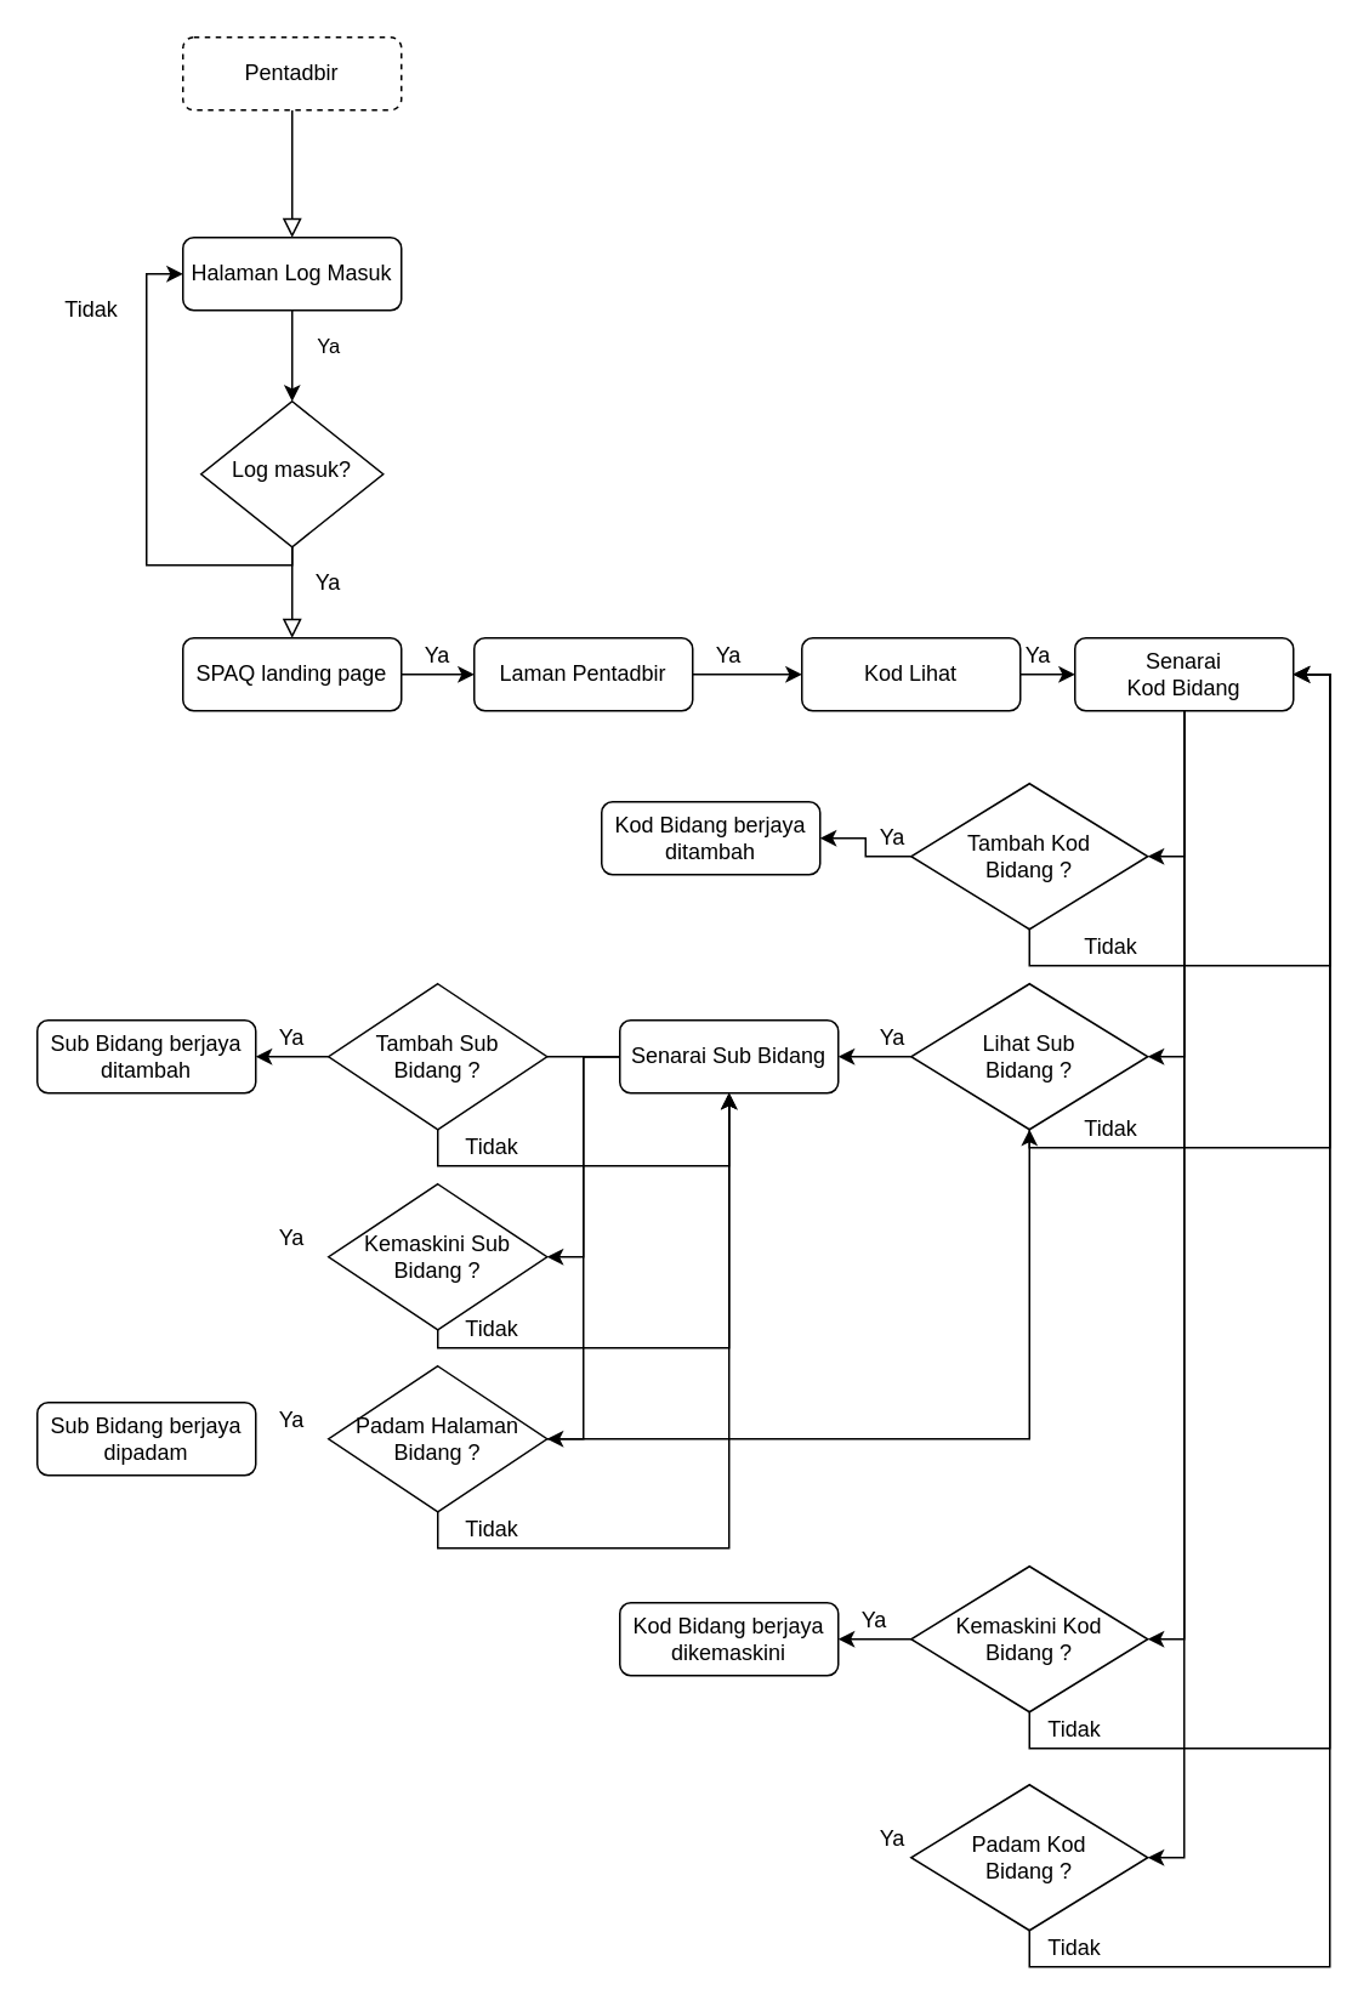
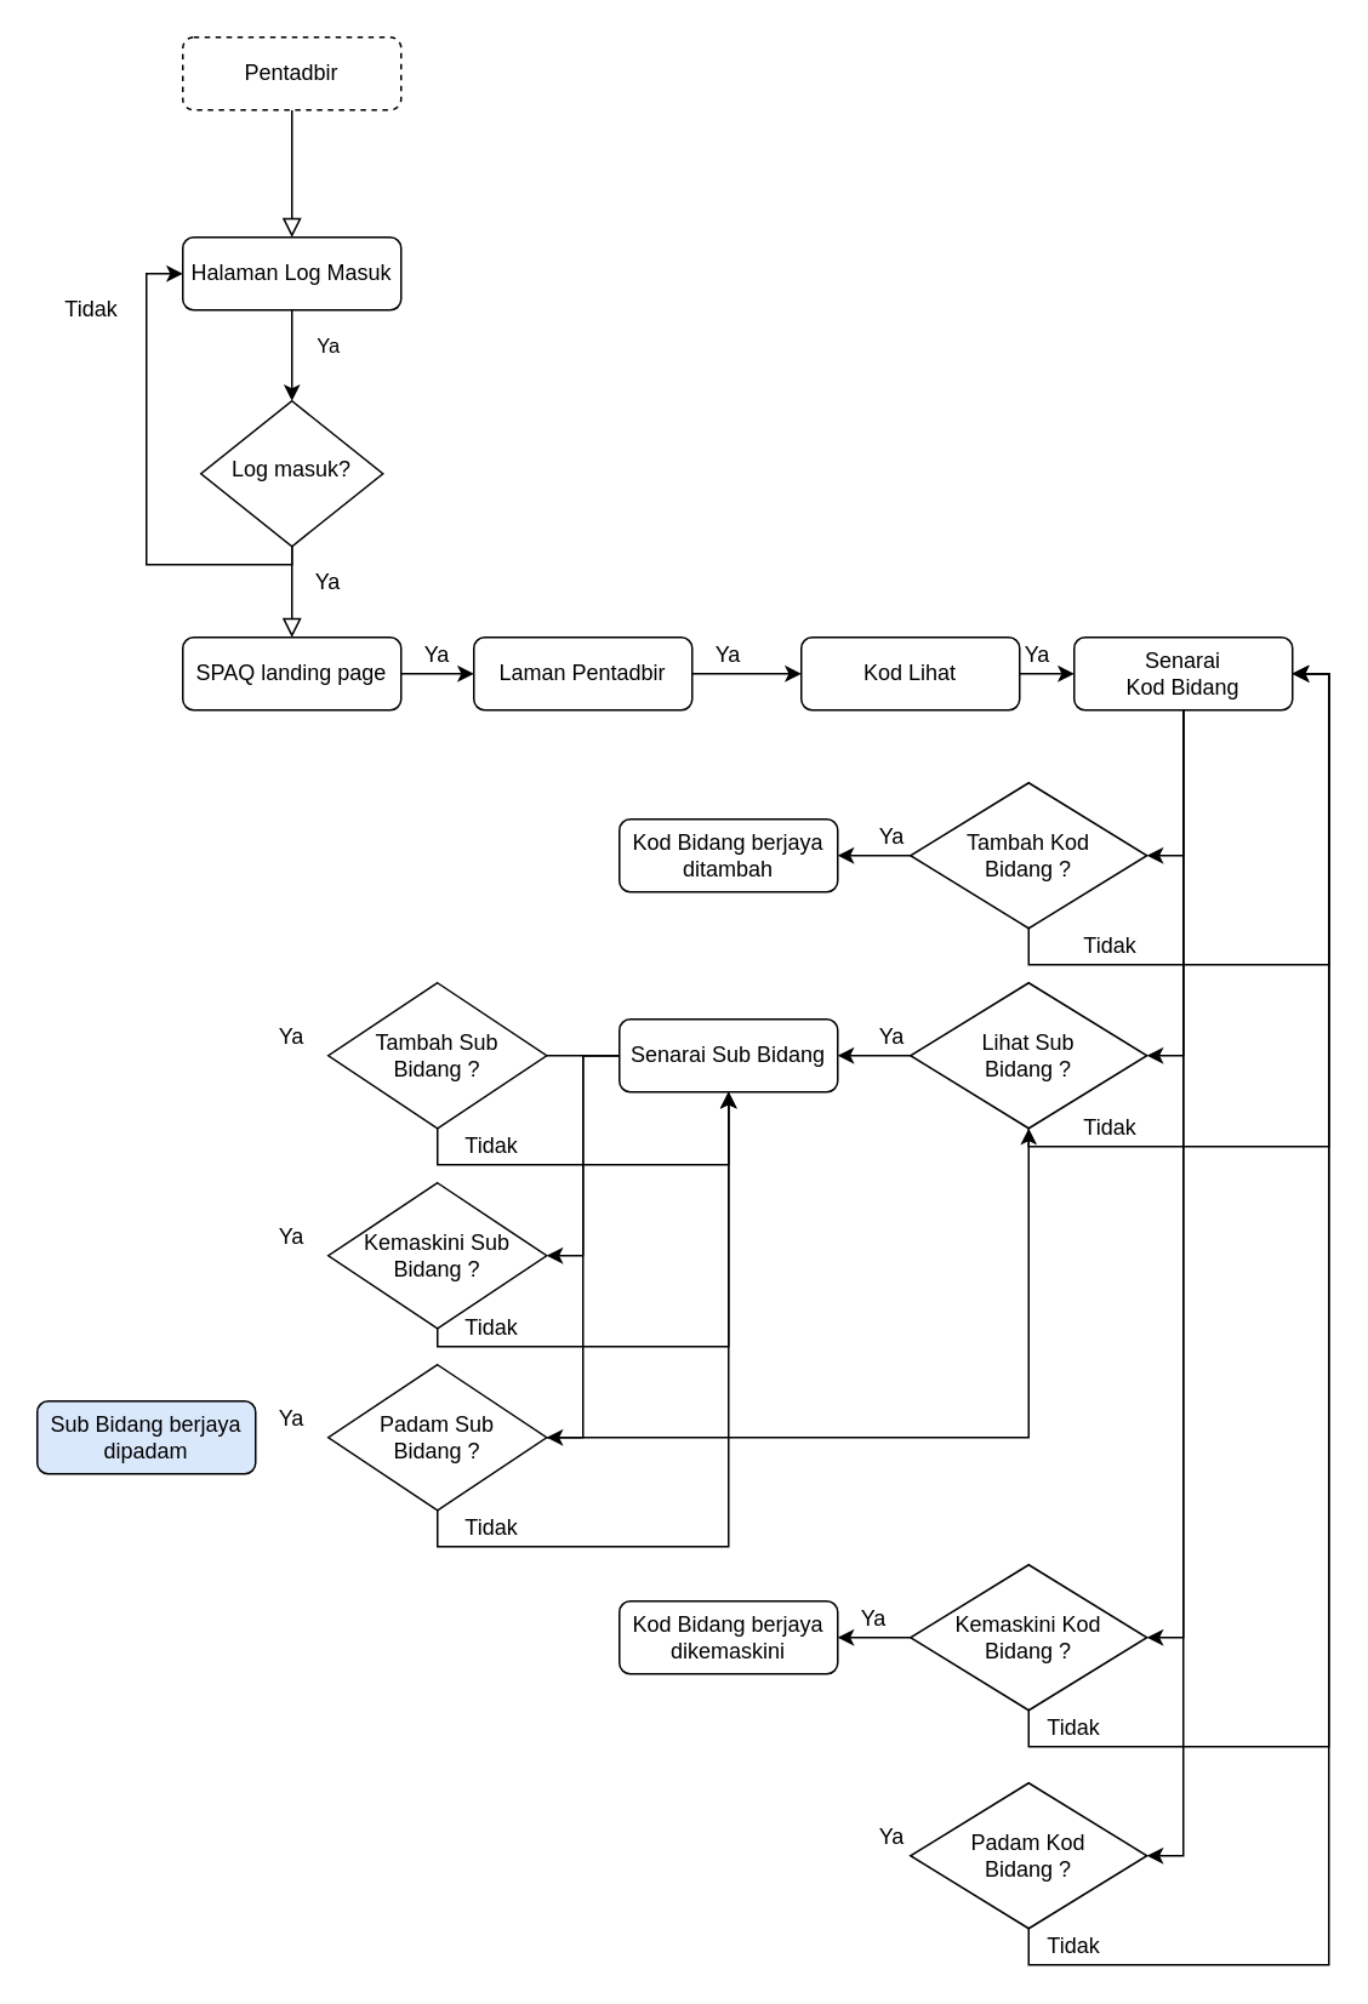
  <mxCell id="0" />
  <mxCell id="1" parent="0" />
  <mxCell id="2" value="" style="rounded=0;html=1;jettySize=auto;orthogonalLoop=1;fontSize=11;endArrow=block;endFill=0;endSize=8;strokeWidth=1;shadow=0;labelBackgroundColor=none;edgeStyle=orthogonalEdgeStyle;" parent="1" source="3" edge="1"><mxGeometry relative="1" as="geometry"><mxPoint x="160" y="130" as="targetPoint" /><Array as="points"><mxPoint x="160" y="90" /><mxPoint x="160" y="90" /></Array></mxGeometry></mxCell>
  <mxCell id="3" value="Pentadbir" style="rounded=1;whiteSpace=wrap;html=1;fontSize=12;glass=0;strokeWidth=1;shadow=0;dashed=1;" parent="1" vertex="1"><mxGeometry x="100" y="20" width="120" height="40" as="geometry" /></mxCell>
  <mxCell id="4" value="Ya" style="rounded=0;html=1;jettySize=auto;orthogonalLoop=1;fontSize=11;endArrow=block;endFill=0;endSize=8;strokeWidth=1;shadow=0;labelBackgroundColor=none;edgeStyle=orthogonalEdgeStyle;" parent="1" source="6" edge="1"><mxGeometry x="-1" y="112" relative="1" as="geometry"><mxPoint x="-92" y="-110" as="offset" /><mxPoint x="160" y="350" as="targetPoint" /></mxGeometry></mxCell>
  <mxCell id="5" style="edgeStyle=orthogonalEdgeStyle;rounded=0;orthogonalLoop=1;jettySize=auto;html=1;entryX=0;entryY=0.5;entryDx=0;entryDy=0;" parent="1" source="6" target="12" edge="1"><mxGeometry relative="1" as="geometry"><Array as="points"><mxPoint x="160" y="310" /><mxPoint x="80" y="310" /><mxPoint x="80" y="150" /></Array></mxGeometry></mxCell>
  <mxCell id="6" value="Log masuk?" style="rhombus;whiteSpace=wrap;html=1;shadow=0;fontFamily=Helvetica;fontSize=12;align=center;strokeWidth=1;spacing=6;spacingTop=-4;" parent="1" vertex="1"><mxGeometry x="110" y="220" width="100" height="80" as="geometry" /></mxCell>
  <mxCell id="7" style="edgeStyle=orthogonalEdgeStyle;rounded=0;orthogonalLoop=1;jettySize=auto;html=1;entryX=0;entryY=0.5;entryDx=0;entryDy=0;" parent="1" source="8" target="10" edge="1"><mxGeometry relative="1" as="geometry" /></mxCell>
  <mxCell id="8" value="SPAQ landing page" style="rounded=1;whiteSpace=wrap;html=1;fontSize=12;glass=0;strokeWidth=1;shadow=0;" parent="1" vertex="1"><mxGeometry x="100" y="350" width="120" height="40" as="geometry" /></mxCell>
  <mxCell id="9" style="edgeStyle=orthogonalEdgeStyle;rounded=0;orthogonalLoop=1;jettySize=auto;html=1;entryX=0;entryY=0.5;entryDx=0;entryDy=0;" parent="1" source="10" target="16" edge="1"><mxGeometry relative="1" as="geometry" /></mxCell>
  <mxCell id="10" value="Laman Pentadbir" style="rounded=1;whiteSpace=wrap;html=1;fontSize=12;glass=0;strokeWidth=1;shadow=0;" parent="1" vertex="1"><mxGeometry x="260" y="350" width="120" height="40" as="geometry" /></mxCell>
  <mxCell id="11" style="edgeStyle=orthogonalEdgeStyle;rounded=0;orthogonalLoop=1;jettySize=auto;html=1;entryX=0.5;entryY=0;entryDx=0;entryDy=0;" parent="1" source="12" target="6" edge="1"><mxGeometry relative="1" as="geometry" /></mxCell>
  <mxCell id="12" value="Halaman Log Masuk" style="rounded=1;whiteSpace=wrap;html=1;fontSize=12;glass=0;strokeWidth=1;shadow=0;strokeColor=#000000;" parent="1" vertex="1"><mxGeometry x="100" y="130" width="120" height="40" as="geometry" /></mxCell>
  <mxCell id="13" value="Tidak" style="text;html=1;strokeColor=none;fillColor=none;align=center;verticalAlign=middle;whiteSpace=wrap;rounded=0;" parent="1" vertex="1"><mxGeometry x="30" y="160" width="40" height="20" as="geometry" /></mxCell>
  <mxCell id="14" value="Ya" style="text;html=1;strokeColor=none;fillColor=none;align=center;verticalAlign=middle;whiteSpace=wrap;rounded=0;" parent="1" vertex="1"><mxGeometry x="160" y="310" width="40" height="20" as="geometry" /></mxCell>
  <mxCell id="15" value="" style="edgeStyle=orthogonalEdgeStyle;rounded=0;orthogonalLoop=1;jettySize=auto;html=1;" parent="1" source="16" edge="1"><mxGeometry relative="1" as="geometry"><mxPoint x="590" y="370" as="targetPoint" /></mxGeometry></mxCell>
  <mxCell id="16" value="Kod Lihat" style="rounded=1;whiteSpace=wrap;html=1;fontSize=12;glass=0;strokeWidth=1;shadow=0;" parent="1" vertex="1"><mxGeometry x="440" y="350" width="120" height="40" as="geometry" /></mxCell>
  <mxCell id="17" style="edgeStyle=orthogonalEdgeStyle;rounded=0;orthogonalLoop=1;jettySize=auto;html=1;entryX=1;entryY=0.5;entryDx=0;entryDy=0;" parent="1" source="19" target="20" edge="1"><mxGeometry relative="1" as="geometry" /></mxCell>
  <mxCell id="18" style="edgeStyle=orthogonalEdgeStyle;rounded=0;orthogonalLoop=1;jettySize=auto;html=1;entryX=1;entryY=0.5;entryDx=0;entryDy=0;exitX=0.5;exitY=1;exitDx=0;exitDy=0;" parent="1" source="19" target="32" edge="1"><mxGeometry relative="1" as="geometry" /></mxCell>
  <mxCell id="19" value="Tambah Kod &lt;br&gt;Bidang ?" style="rhombus;whiteSpace=wrap;html=1;" parent="1" vertex="1"><mxGeometry x="500" y="430" width="130" height="80" as="geometry" /></mxCell>
- <mxCell id="20" value="Kod Bidang berjaya&lt;br&gt;ditambah" style="rounded=1;whiteSpace=wrap;html=1;strokeColor=#000000;" parent="1" vertex="1"><mxGeometry x="330" y="440" width="120" height="40" as="geometry" /></mxCell>
+ <mxCell id="20" value="Kod Bidang berjaya&lt;br&gt;ditambah" style="rounded=1;whiteSpace=wrap;html=1;strokeColor=#000000;" parent="1" vertex="1"><mxGeometry x="340" y="450" width="120" height="40" as="geometry" /></mxCell>
  <mxCell id="21" style="edgeStyle=orthogonalEdgeStyle;rounded=0;orthogonalLoop=1;jettySize=auto;html=1;entryX=1;entryY=0.5;entryDx=0;entryDy=0;" parent="1" source="23" target="27" edge="1"><mxGeometry relative="1" as="geometry" /></mxCell>
  <mxCell id="22" style="edgeStyle=orthogonalEdgeStyle;rounded=0;orthogonalLoop=1;jettySize=auto;html=1;entryX=1;entryY=0.5;entryDx=0;entryDy=0;exitX=0.5;exitY=1;exitDx=0;exitDy=0;" parent="1" source="23" target="32" edge="1"><mxGeometry relative="1" as="geometry"><mxPoint x="730" y="530" as="targetPoint" /><Array as="points"><mxPoint x="565" y="630" /><mxPoint x="730" y="630" /><mxPoint x="730" y="370" /></Array></mxGeometry></mxCell>
  <mxCell id="23" value="Lihat Sub&lt;br&gt;Bidang ?" style="rhombus;whiteSpace=wrap;html=1;" parent="1" vertex="1"><mxGeometry x="500" y="540" width="130" height="80" as="geometry" /></mxCell>
  <mxCell id="24" style="edgeStyle=orthogonalEdgeStyle;rounded=0;orthogonalLoop=1;jettySize=auto;html=1;entryX=1;entryY=0.5;entryDx=0;entryDy=0;endArrow=none;" parent="1" source="27" target="35" edge="1"><mxGeometry relative="1" as="geometry" /></mxCell>
  <mxCell id="25" style="edgeStyle=orthogonalEdgeStyle;rounded=0;orthogonalLoop=1;jettySize=auto;html=1;entryX=1;entryY=0.5;entryDx=0;entryDy=0;" parent="1" source="27" target="38" edge="1"><mxGeometry relative="1" as="geometry" /></mxCell>
  <mxCell id="26" style="edgeStyle=orthogonalEdgeStyle;rounded=0;orthogonalLoop=1;jettySize=auto;html=1;entryX=1;entryY=0.5;entryDx=0;entryDy=0;" parent="1" source="27" target="41" edge="1"><mxGeometry relative="1" as="geometry" /></mxCell>
  <mxCell id="27" value="Senarai Sub Bidang" style="rounded=1;whiteSpace=wrap;html=1;strokeColor=#000000;" parent="1" vertex="1"><mxGeometry x="340" y="560" width="120" height="40" as="geometry" /></mxCell>
  <mxCell id="28" style="edgeStyle=orthogonalEdgeStyle;rounded=0;orthogonalLoop=1;jettySize=auto;html=1;entryX=1;entryY=0.5;entryDx=0;entryDy=0;" parent="1" source="32" target="19" edge="1"><mxGeometry relative="1" as="geometry" /></mxCell>
  <mxCell id="29" style="edgeStyle=orthogonalEdgeStyle;rounded=0;orthogonalLoop=1;jettySize=auto;html=1;entryX=1;entryY=0.5;entryDx=0;entryDy=0;" parent="1" source="32" target="23" edge="1"><mxGeometry relative="1" as="geometry" /></mxCell>
  <mxCell id="30" style="edgeStyle=orthogonalEdgeStyle;rounded=0;orthogonalLoop=1;jettySize=auto;html=1;entryX=1;entryY=0.5;entryDx=0;entryDy=0;" parent="1" source="32" target="45" edge="1"><mxGeometry relative="1" as="geometry" /></mxCell>
  <mxCell id="31" style="edgeStyle=orthogonalEdgeStyle;rounded=0;orthogonalLoop=1;jettySize=auto;html=1;entryX=1;entryY=0.5;entryDx=0;entryDy=0;" parent="1" source="32" target="47" edge="1"><mxGeometry relative="1" as="geometry" /></mxCell>
  <mxCell id="32" value="Senarai&lt;br&gt;Kod Bidang" style="rounded=1;whiteSpace=wrap;html=1;fontSize=12;glass=0;strokeWidth=1;shadow=0;" parent="1" vertex="1"><mxGeometry x="590" y="350" width="120" height="40" as="geometry" /></mxCell>
- <mxCell id="33" style="edgeStyle=orthogonalEdgeStyle;rounded=0;orthogonalLoop=1;jettySize=auto;html=1;entryX=1;entryY=0.5;entryDx=0;entryDy=0;" parent="1" source="35" target="36" edge="1"><mxGeometry relative="1" as="geometry" /></mxCell>
  <mxCell id="34" style="edgeStyle=orthogonalEdgeStyle;rounded=0;orthogonalLoop=1;jettySize=auto;html=1;exitX=0.5;exitY=1;exitDx=0;exitDy=0;" parent="1" source="35" edge="1"><mxGeometry relative="1" as="geometry"><mxPoint x="400" y="600" as="targetPoint" /><Array as="points"><mxPoint x="240" y="640" /><mxPoint x="400" y="640" /></Array></mxGeometry></mxCell>
  <mxCell id="35" value="Tambah Sub&lt;br&gt;Bidang ?" style="rhombus;whiteSpace=wrap;html=1;" parent="1" vertex="1"><mxGeometry x="180" y="540" width="120" height="80" as="geometry" /></mxCell>
- <mxCell id="36" value="Sub Bidang berjaya&lt;br&gt;ditambah" style="rounded=1;whiteSpace=wrap;html=1;strokeColor=#000000;" parent="1" vertex="1"><mxGeometry x="20" y="560" width="120" height="40" as="geometry" /></mxCell>
  <mxCell id="37" style="edgeStyle=orthogonalEdgeStyle;rounded=0;orthogonalLoop=1;jettySize=auto;html=1;entryX=0.5;entryY=1;entryDx=0;entryDy=0;exitX=0.5;exitY=1;exitDx=0;exitDy=0;" parent="1" source="38" target="27" edge="1"><mxGeometry relative="1" as="geometry"><Array as="points"><mxPoint x="240" y="740" /><mxPoint x="400" y="740" /></Array></mxGeometry></mxCell>
  <mxCell id="38" value="Kemaskini Sub&lt;br&gt;Bidang ?" style="rhombus;whiteSpace=wrap;html=1;" parent="1" vertex="1"><mxGeometry x="180" y="650" width="120" height="80" as="geometry" /></mxCell>
  <mxCell id="39" style="edgeStyle=orthogonalEdgeStyle;rounded=0;orthogonalLoop=1;jettySize=auto;html=1;" parent="1" source="41" target="23" edge="1"><mxGeometry relative="1" as="geometry" /></mxCell>
  <mxCell id="40" style="edgeStyle=orthogonalEdgeStyle;rounded=0;orthogonalLoop=1;jettySize=auto;html=1;exitX=0.5;exitY=1;exitDx=0;exitDy=0;entryX=0.5;entryY=1;entryDx=0;entryDy=0;" parent="1" source="41" target="27" edge="1"><mxGeometry relative="1" as="geometry"><mxPoint x="430" y="600" as="targetPoint" /></mxGeometry></mxCell>
- <mxCell id="41" value="Padam Halaman&lt;br&gt;Bidang ?" style="rhombus;whiteSpace=wrap;html=1;" parent="1" vertex="1"><mxGeometry x="180" y="750" width="120" height="80" as="geometry" /></mxCell>
- <mxCell id="42" value="Sub Bidang berjaya&lt;br&gt;dipadam" style="rounded=1;whiteSpace=wrap;html=1;strokeColor=#000000;" parent="1" vertex="1"><mxGeometry x="20" y="770" width="120" height="40" as="geometry" /></mxCell>
+ <mxCell id="41" value="Padam Sub&lt;br&gt;Bidang ?" style="rhombus;whiteSpace=wrap;html=1;" parent="1" vertex="1"><mxGeometry x="180" y="750" width="120" height="80" as="geometry" /></mxCell>
+ <mxCell id="42" value="Sub Bidang berjaya&lt;br&gt;dipadam" style="rounded=1;whiteSpace=wrap;html=1;strokeColor=#000000;fillColor=#dae8fc;" parent="1" vertex="1"><mxGeometry x="20" y="770" width="120" height="40" as="geometry" /></mxCell>
  <mxCell id="43" style="edgeStyle=orthogonalEdgeStyle;rounded=0;orthogonalLoop=1;jettySize=auto;html=1;entryX=1;entryY=0.5;entryDx=0;entryDy=0;" parent="1" source="45" target="48" edge="1"><mxGeometry relative="1" as="geometry" /></mxCell>
  <mxCell id="44" style="edgeStyle=orthogonalEdgeStyle;rounded=0;orthogonalLoop=1;jettySize=auto;html=1;entryX=1;entryY=0.5;entryDx=0;entryDy=0;exitX=0.5;exitY=1;exitDx=0;exitDy=0;" parent="1" source="45" target="32" edge="1"><mxGeometry relative="1" as="geometry" /></mxCell>
  <mxCell id="45" value="Kemaskini Kod&lt;br&gt;Bidang ?" style="rhombus;whiteSpace=wrap;html=1;" parent="1" vertex="1"><mxGeometry x="500" y="860" width="130" height="80" as="geometry" /></mxCell>
  <mxCell id="46" style="edgeStyle=orthogonalEdgeStyle;rounded=0;orthogonalLoop=1;jettySize=auto;html=1;entryX=1;entryY=0.5;entryDx=0;entryDy=0;exitX=0.5;exitY=1;exitDx=0;exitDy=0;" parent="1" source="47" target="32" edge="1"><mxGeometry relative="1" as="geometry" /></mxCell>
  <mxCell id="47" value="Padam Kod&lt;br&gt;Bidang ?" style="rhombus;whiteSpace=wrap;html=1;" parent="1" vertex="1"><mxGeometry x="500" y="980" width="130" height="80" as="geometry" /></mxCell>
  <mxCell id="48" value="Kod Bidang berjaya&lt;br&gt;dikemaskini" style="rounded=1;whiteSpace=wrap;html=1;strokeColor=#000000;" parent="1" vertex="1"><mxGeometry x="340" y="880" width="120" height="40" as="geometry" /></mxCell>
  <mxCell id="49" value="Ya" style="text;html=1;strokeColor=none;fillColor=none;align=center;verticalAlign=middle;whiteSpace=wrap;rounded=0;" parent="1" vertex="1"><mxGeometry x="380" y="350" width="40" height="20" as="geometry" /></mxCell>
  <mxCell id="50" value="Ya" style="text;html=1;strokeColor=none;fillColor=none;align=center;verticalAlign=middle;whiteSpace=wrap;rounded=0;" parent="1" vertex="1"><mxGeometry x="550" y="350" width="40" height="20" as="geometry" /></mxCell>
  <mxCell id="51" value="Ya" style="text;html=1;strokeColor=none;fillColor=none;align=center;verticalAlign=middle;whiteSpace=wrap;rounded=0;" parent="1" vertex="1"><mxGeometry x="220" y="350" width="40" height="20" as="geometry" /></mxCell>
  <mxCell id="52" value="Ya" style="text;html=1;strokeColor=none;fillColor=none;align=center;verticalAlign=middle;whiteSpace=wrap;rounded=0;" parent="1" vertex="1"><mxGeometry x="470" y="450" width="40" height="20" as="geometry" /></mxCell>
  <mxCell id="53" value="Ya" style="text;html=1;strokeColor=none;fillColor=none;align=center;verticalAlign=middle;whiteSpace=wrap;rounded=0;" parent="1" vertex="1"><mxGeometry x="470" y="1000" width="40" height="20" as="geometry" /></mxCell>
  <mxCell id="54" value="Ya" style="text;html=1;strokeColor=none;fillColor=none;align=center;verticalAlign=middle;whiteSpace=wrap;rounded=0;" parent="1" vertex="1"><mxGeometry x="140" y="670" width="40" height="20" as="geometry" /></mxCell>
  <mxCell id="55" value="Ya" style="text;html=1;strokeColor=none;fillColor=none;align=center;verticalAlign=middle;whiteSpace=wrap;rounded=0;" parent="1" vertex="1"><mxGeometry x="140" y="560" width="40" height="20" as="geometry" /></mxCell>
  <mxCell id="56" value="Ya" style="text;html=1;strokeColor=none;fillColor=none;align=center;verticalAlign=middle;whiteSpace=wrap;rounded=0;" parent="1" vertex="1"><mxGeometry x="470" y="560" width="40" height="20" as="geometry" /></mxCell>
  <mxCell id="57" value="Ya" style="text;html=1;strokeColor=none;fillColor=none;align=center;verticalAlign=middle;whiteSpace=wrap;rounded=0;" parent="1" vertex="1"><mxGeometry x="460" y="880" width="40" height="20" as="geometry" /></mxCell>
  <mxCell id="58" value="Ya" style="text;html=1;strokeColor=none;fillColor=none;align=center;verticalAlign=middle;whiteSpace=wrap;rounded=0;" parent="1" vertex="1"><mxGeometry x="140" y="770" width="40" height="20" as="geometry" /></mxCell>
  <mxCell id="59" value="Tidak" style="text;html=1;strokeColor=none;fillColor=none;align=center;verticalAlign=middle;whiteSpace=wrap;rounded=0;" parent="1" vertex="1"><mxGeometry x="250" y="830" width="40" height="20" as="geometry" /></mxCell>
  <mxCell id="60" value="Tidak" style="text;html=1;strokeColor=none;fillColor=none;align=center;verticalAlign=middle;whiteSpace=wrap;rounded=0;" parent="1" vertex="1"><mxGeometry x="570" y="940" width="40" height="20" as="geometry" /></mxCell>
  <mxCell id="61" value="Tidak" style="text;html=1;strokeColor=none;fillColor=none;align=center;verticalAlign=middle;whiteSpace=wrap;rounded=0;" parent="1" vertex="1"><mxGeometry x="250" y="620" width="40" height="20" as="geometry" /></mxCell>
  <mxCell id="62" value="Tidak" style="text;html=1;strokeColor=none;fillColor=none;align=center;verticalAlign=middle;whiteSpace=wrap;rounded=0;" parent="1" vertex="1"><mxGeometry x="590" y="610" width="40" height="20" as="geometry" /></mxCell>
  <mxCell id="63" value="Tidak" style="text;html=1;strokeColor=none;fillColor=none;align=center;verticalAlign=middle;whiteSpace=wrap;rounded=0;" parent="1" vertex="1"><mxGeometry x="570" y="1060" width="40" height="20" as="geometry" /></mxCell>
  <mxCell id="64" value="Tidak" style="text;html=1;strokeColor=none;fillColor=none;align=center;verticalAlign=middle;whiteSpace=wrap;rounded=0;" parent="1" vertex="1"><mxGeometry x="250" y="720" width="40" height="20" as="geometry" /></mxCell>
  <mxCell id="65" value="Tidak" style="text;html=1;strokeColor=none;fillColor=none;align=center;verticalAlign=middle;whiteSpace=wrap;rounded=0;" parent="1" vertex="1"><mxGeometry x="590" y="510" width="40" height="20" as="geometry" /></mxCell>
